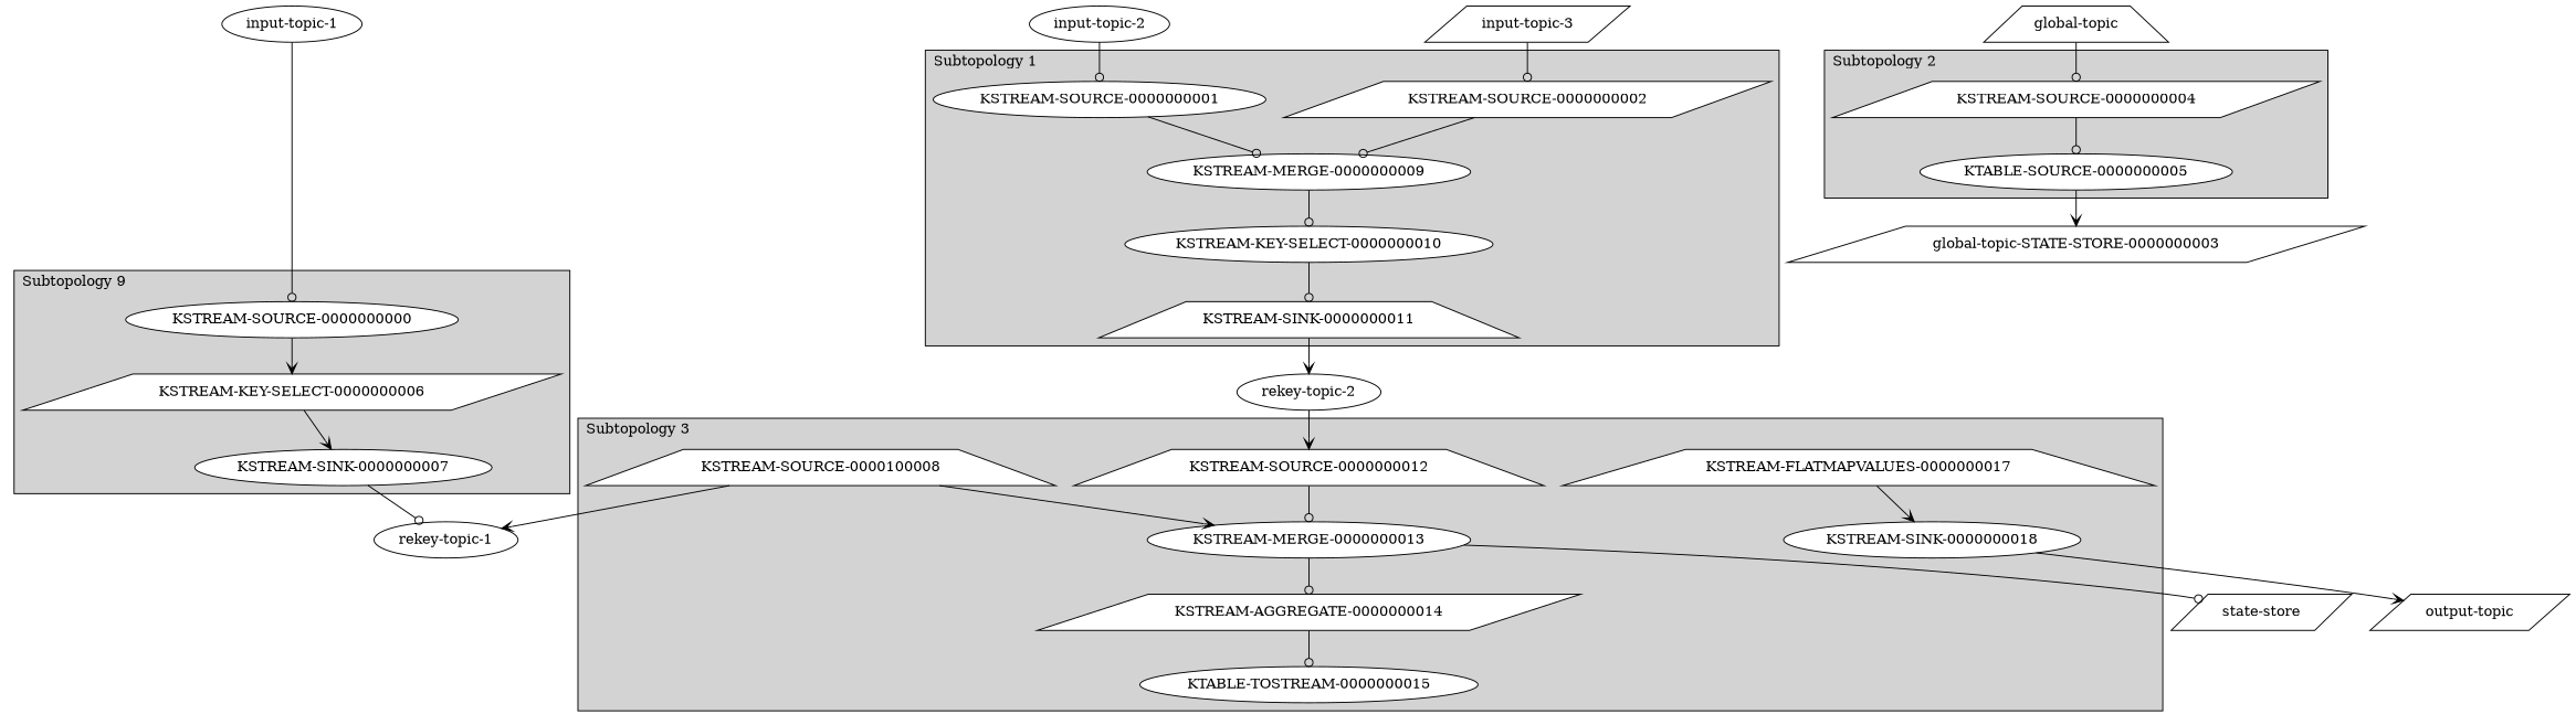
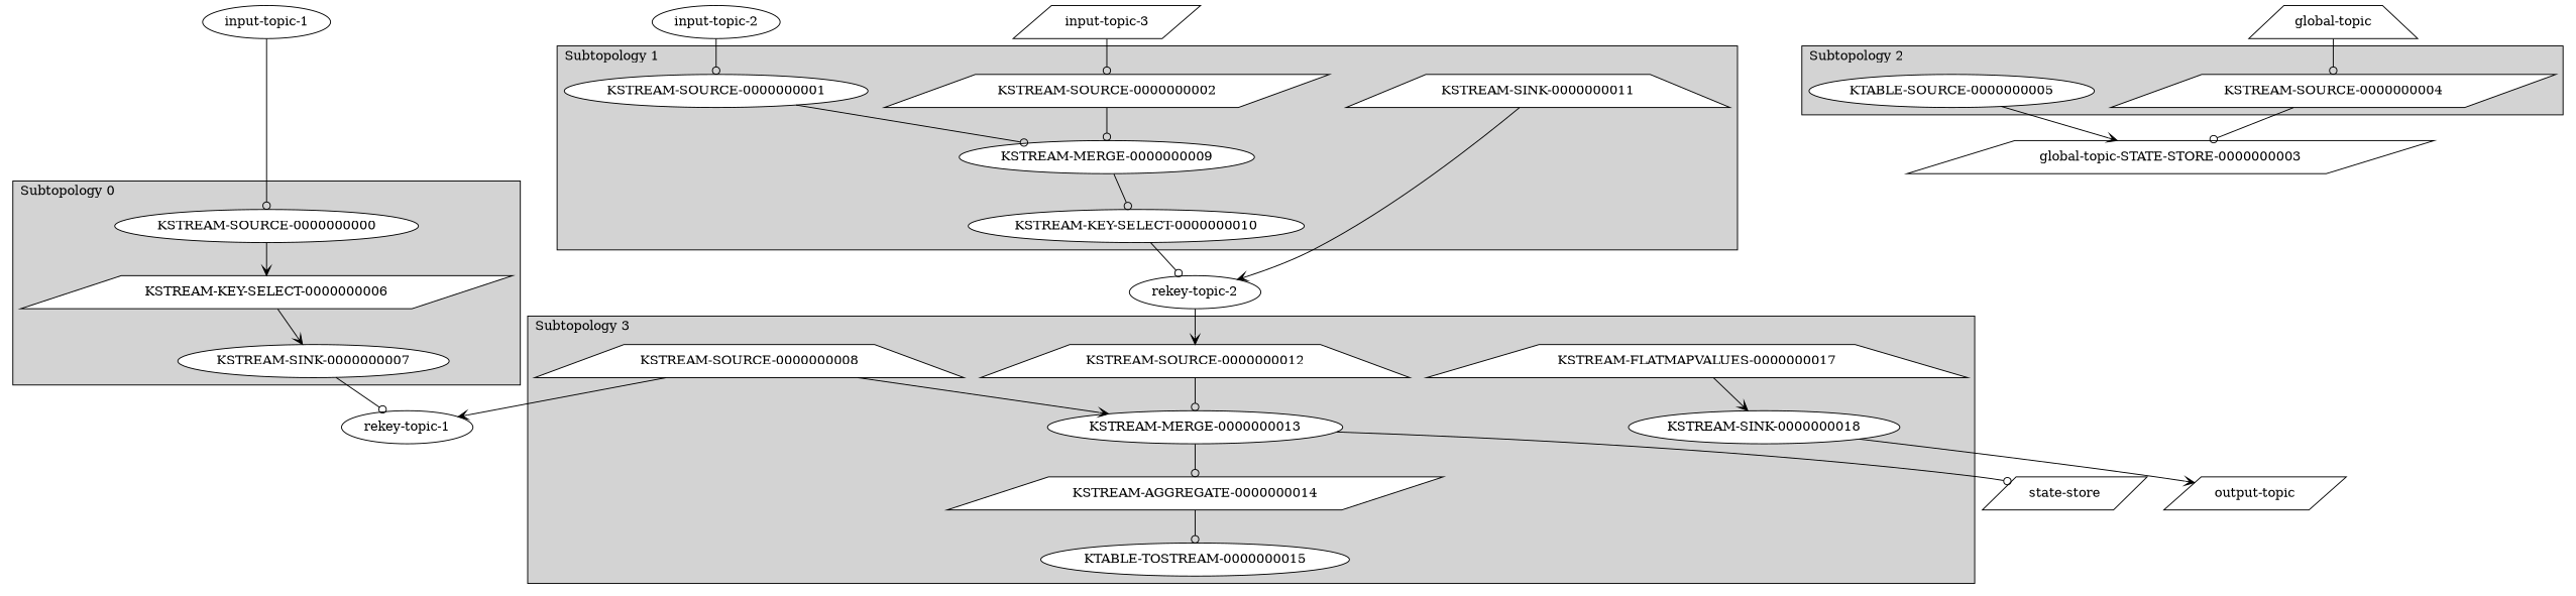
  digraph {
    node [shape=ellipse fillcolor=white style=filled]
    edge [arrowhead=odot dir=forward]
    "input-topic-1" [fillcolor="" style=""]
    "input-topic-2" [fillcolor="" style=""]
    "input-topic-3" [shape=parallelogram fillcolor="" style=""]
    "KSTREAM-SOURCE-0000000000"
    "KSTREAM-KEY-SELECT-0000000006" [shape=parallelogram]
    "KSTREAM-SINK-0000000007"
    "KSTREAM-SOURCE-0000000001"
    "KSTREAM-MERGE-0000000009"
    "KSTREAM-KEY-SELECT-0000000010"
    "KSTREAM-SINK-0000000011" [shape=trapezium]
    "KSTREAM-SOURCE-0000000002" [shape=parallelogram]
-   "KSTREAM-SOURCE-0000000008" [shape=trapezium label="KSTREAM-SOURCE-0000100008"]
+   "KSTREAM-SOURCE-0000000008" [shape=trapezium]
    "KSTREAM-MERGE-0000000013"
    "KSTREAM-AGGREGATE-0000000014" [shape=parallelogram]
    "KTABLE-TOSTREAM-0000000015"
    "KSTREAM-SOURCE-0000000012" [shape=trapezium]
    "KSTREAM-FLATMAPVALUES-0000000017" [shape=trapezium]
    "KSTREAM-SINK-0000000018"
    "KSTREAM-SOURCE-0000000004" [shape=parallelogram]
    "KTABLE-SOURCE-0000000005"
    "rekey-topic-1" [fillcolor="" style=""]
    "rekey-topic-2" [fillcolor="" style=""]
    "state-store" [shape=parallelogram fillcolor="" style=""]
    "output-topic" [shape=parallelogram fillcolor="" style=""]
    "global-topic-STATE-STORE-0000000003" [shape=parallelogram fillcolor="" style=""]
    "global-topic" [shape=trapezium fillcolor="" style=""]
    subgraph sub_1 {
      rank=same
      "input-topic-1"
      "input-topic-2"
      "input-topic-3"
    }
    subgraph cluster_2 {
-     label="Subtopology 9"
+     label="Subtopology 0"
      labeljust=l
      style=filled
      "KSTREAM-SOURCE-0000000000"
      "KSTREAM-KEY-SELECT-0000000006"
      "KSTREAM-SINK-0000000007"
    }
    subgraph cluster_3 {
      label="Subtopology 1"
      labeljust=l
      style=filled
      "KSTREAM-SOURCE-0000000001"
      "KSTREAM-MERGE-0000000009"
      "KSTREAM-KEY-SELECT-0000000010"
      "KSTREAM-SINK-0000000011"
      "KSTREAM-SOURCE-0000000002"
    }
    subgraph cluster_4 {
      label="Subtopology 3"
      labeljust=l
      style=filled
      "KSTREAM-SOURCE-0000000008"
      "KSTREAM-MERGE-0000000013"
      "KSTREAM-AGGREGATE-0000000014"
      "KTABLE-TOSTREAM-0000000015"
      "KSTREAM-SOURCE-0000000012"
      "KSTREAM-FLATMAPVALUES-0000000017"
      "KSTREAM-SINK-0000000018"
    }
    subgraph cluster_5 {
      label="Subtopology 2"
      labeljust=l
      style=filled
      "KSTREAM-SOURCE-0000000004"
      "KTABLE-SOURCE-0000000005"
    }
    "input-topic-1" -> "KSTREAM-SOURCE-0000000000"
    "input-topic-2" -> "KSTREAM-SOURCE-0000000001"
    "input-topic-3" -> "KSTREAM-SOURCE-0000000002"
    "KSTREAM-SOURCE-0000000000" -> "KSTREAM-KEY-SELECT-0000000006" [arrowhead=vee]
    "KSTREAM-KEY-SELECT-0000000006" -> "KSTREAM-SINK-0000000007" [arrowhead=vee]
    "KSTREAM-SINK-0000000007" -> "rekey-topic-1"
    "KSTREAM-SOURCE-0000000001" -> "KSTREAM-MERGE-0000000009"
    "KSTREAM-MERGE-0000000009" -> "KSTREAM-KEY-SELECT-0000000010"
-   "KSTREAM-KEY-SELECT-0000000010" -> "KSTREAM-SINK-0000000011"
+   "KSTREAM-KEY-SELECT-0000000010" -> "rekey-topic-2"
    "KSTREAM-SINK-0000000011" -> "rekey-topic-2" [arrowhead=vee]
    "KSTREAM-SOURCE-0000000002" -> "KSTREAM-MERGE-0000000009"
    "KSTREAM-SOURCE-0000000008" -> "KSTREAM-MERGE-0000000013" [arrowhead=vee]
    "KSTREAM-SOURCE-0000000008" -> "rekey-topic-1" [arrowhead=vee]
    "KSTREAM-MERGE-0000000013" -> "KSTREAM-AGGREGATE-0000000014"
    "KSTREAM-MERGE-0000000013" -> "state-store"
    "KSTREAM-AGGREGATE-0000000014" -> "KTABLE-TOSTREAM-0000000015"
    "KSTREAM-SOURCE-0000000012" -> "KSTREAM-MERGE-0000000013"
    "KSTREAM-FLATMAPVALUES-0000000017" -> "KSTREAM-SINK-0000000018" [arrowhead=vee]
    "KSTREAM-SINK-0000000018" -> "output-topic" [arrowhead=vee]
-   "KSTREAM-SOURCE-0000000004" -> "KTABLE-SOURCE-0000000005"
+   "KSTREAM-SOURCE-0000000004" -> "global-topic-STATE-STORE-0000000003"
    "KTABLE-SOURCE-0000000005" -> "global-topic-STATE-STORE-0000000003" [arrowhead=vee]
    "rekey-topic-2" -> "KSTREAM-SOURCE-0000000012" [arrowhead=vee]
    "global-topic" -> "KSTREAM-SOURCE-0000000004"
  }
